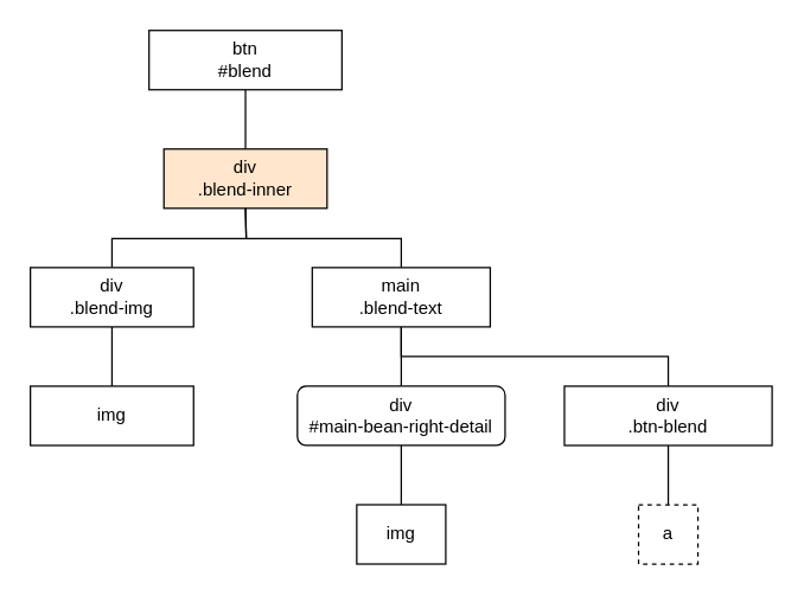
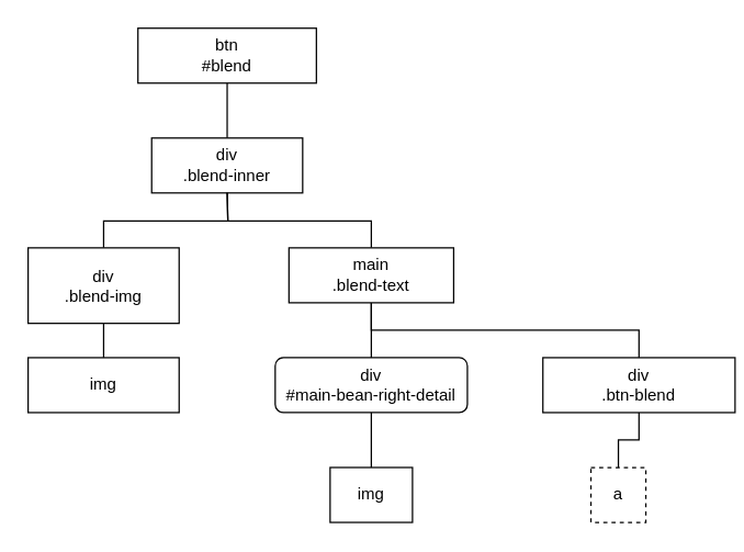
  <mxCell id="0" />
  <mxCell id="1" parent="0" />
  <mxCell id="2" value="" style="edgeStyle=none;rounded=0;html=1;endArrow=none;endFill=0;" parent="1" source="3" target="4" edge="1"><mxGeometry relative="1" as="geometry" /></mxCell>
  <mxCell id="3" value="btn&lt;br&gt;#blend" style="rounded=0;whiteSpace=wrap;html=1;" parent="1" vertex="1"><mxGeometry x="100" y="20" width="130" height="40" as="geometry" /></mxCell>
- <mxCell id="4" value="div&lt;br&gt;.blend-inner" style="rounded=0;whiteSpace=wrap;html=1;fillColor=#ffe6cc;" parent="1" vertex="1"><mxGeometry x="110" y="100" width="110" height="40" as="geometry" /></mxCell>
+ <mxCell id="4" value="div&lt;br&gt;.blend-inner" style="rounded=0;whiteSpace=wrap;html=1;" parent="1" vertex="1"><mxGeometry x="110" y="100" width="110" height="40" as="geometry" /></mxCell>
  <mxCell id="5" style="edgeStyle=orthogonalEdgeStyle;rounded=0;html=1;exitX=0.5;exitY=0;exitDx=0;exitDy=0;entryX=0.5;entryY=1;entryDx=0;entryDy=0;endArrow=none;endFill=0;" parent="1" source="7" edge="1"><mxGeometry relative="1" as="geometry"><mxPoint x="165" y="140" as="targetPoint" /></mxGeometry></mxCell>
  <mxCell id="6" style="edgeStyle=none;html=1;entryX=0.5;entryY=0;entryDx=0;entryDy=0;endArrow=none;endFill=0;" edge="1" parent="1" source="7" target="12"><mxGeometry relative="1" as="geometry" /></mxCell>
- <mxCell id="7" value="div&lt;br&gt;.blend-img" style="rounded=0;whiteSpace=wrap;html=1;" parent="1" vertex="1"><mxGeometry x="20" y="180" width="110" height="40" as="geometry" /></mxCell>
+ <mxCell id="7" value="div&lt;br&gt;.blend-img" style="rounded=0;whiteSpace=wrap;html=1;" parent="1" vertex="1"><mxGeometry x="20" y="180" width="110" height="55" as="geometry" /></mxCell>
  <mxCell id="8" style="edgeStyle=orthogonalEdgeStyle;rounded=0;html=1;exitX=0.5;exitY=0;exitDx=0;exitDy=0;entryX=0.5;entryY=1;entryDx=0;entryDy=0;endArrow=none;endFill=0;" parent="1" source="11" edge="1"><mxGeometry relative="1" as="geometry"><mxPoint x="165" y="140" as="targetPoint" /></mxGeometry></mxCell>
  <mxCell id="9" style="edgeStyle=none;html=1;entryX=0.5;entryY=0;entryDx=0;entryDy=0;endArrow=none;endFill=0;" edge="1" parent="1" source="11" target="14"><mxGeometry relative="1" as="geometry" /></mxCell>
  <mxCell id="10" style="edgeStyle=orthogonalEdgeStyle;html=1;exitX=0.5;exitY=1;exitDx=0;exitDy=0;entryX=0.5;entryY=0;entryDx=0;entryDy=0;endArrow=none;endFill=0;rounded=0;" edge="1" parent="1" source="11" target="16"><mxGeometry relative="1" as="geometry" /></mxCell>
  <mxCell id="11" value="main&lt;br&gt;.blend-text" style="rounded=0;whiteSpace=wrap;html=1;" parent="1" vertex="1"><mxGeometry x="210" y="180" width="120" height="40" as="geometry" /></mxCell>
  <mxCell id="12" value="img" style="rounded=0;whiteSpace=wrap;html=1;" vertex="1" parent="1"><mxGeometry x="20" y="260" width="110" height="40" as="geometry" /></mxCell>
  <mxCell id="13" style="edgeStyle=orthogonalEdgeStyle;rounded=0;html=1;entryX=0.5;entryY=0;entryDx=0;entryDy=0;endArrow=none;endFill=0;" edge="1" parent="1" source="14" target="17"><mxGeometry relative="1" as="geometry" /></mxCell>
  <mxCell id="14" value="div&lt;br&gt;#main-bean-right-detail" style="whiteSpace=wrap;html=1;rounded=1;" vertex="1" parent="1"><mxGeometry x="200" y="260" width="140" height="40" as="geometry" /></mxCell>
  <mxCell id="15" style="edgeStyle=orthogonalEdgeStyle;rounded=0;html=1;entryX=0.5;entryY=0;entryDx=0;entryDy=0;endArrow=none;endFill=0;" edge="1" parent="1" source="16" target="18"><mxGeometry relative="1" as="geometry" /></mxCell>
- <mxCell id="16" value="div&lt;br&gt;.btn-blend" style="rounded=0;whiteSpace=wrap;html=1;" vertex="1" parent="1"><mxGeometry x="380" y="260" width="140" height="40" as="geometry" /></mxCell>
+ <mxCell id="16" value="div&lt;br&gt;.btn-blend" style="rounded=0;whiteSpace=wrap;html=1;" vertex="1" parent="1"><mxGeometry x="395" y="260" width="140" height="40" as="geometry" /></mxCell>
  <mxCell id="17" value="img" style="rounded=0;whiteSpace=wrap;html=1;" vertex="1" parent="1"><mxGeometry x="240" y="340" width="60" height="40" as="geometry" /></mxCell>
  <mxCell id="18" value="a" style="rounded=0;whiteSpace=wrap;html=1;dashed=1;" vertex="1" parent="1"><mxGeometry x="430" y="340" width="40" height="40" as="geometry" /></mxCell>
